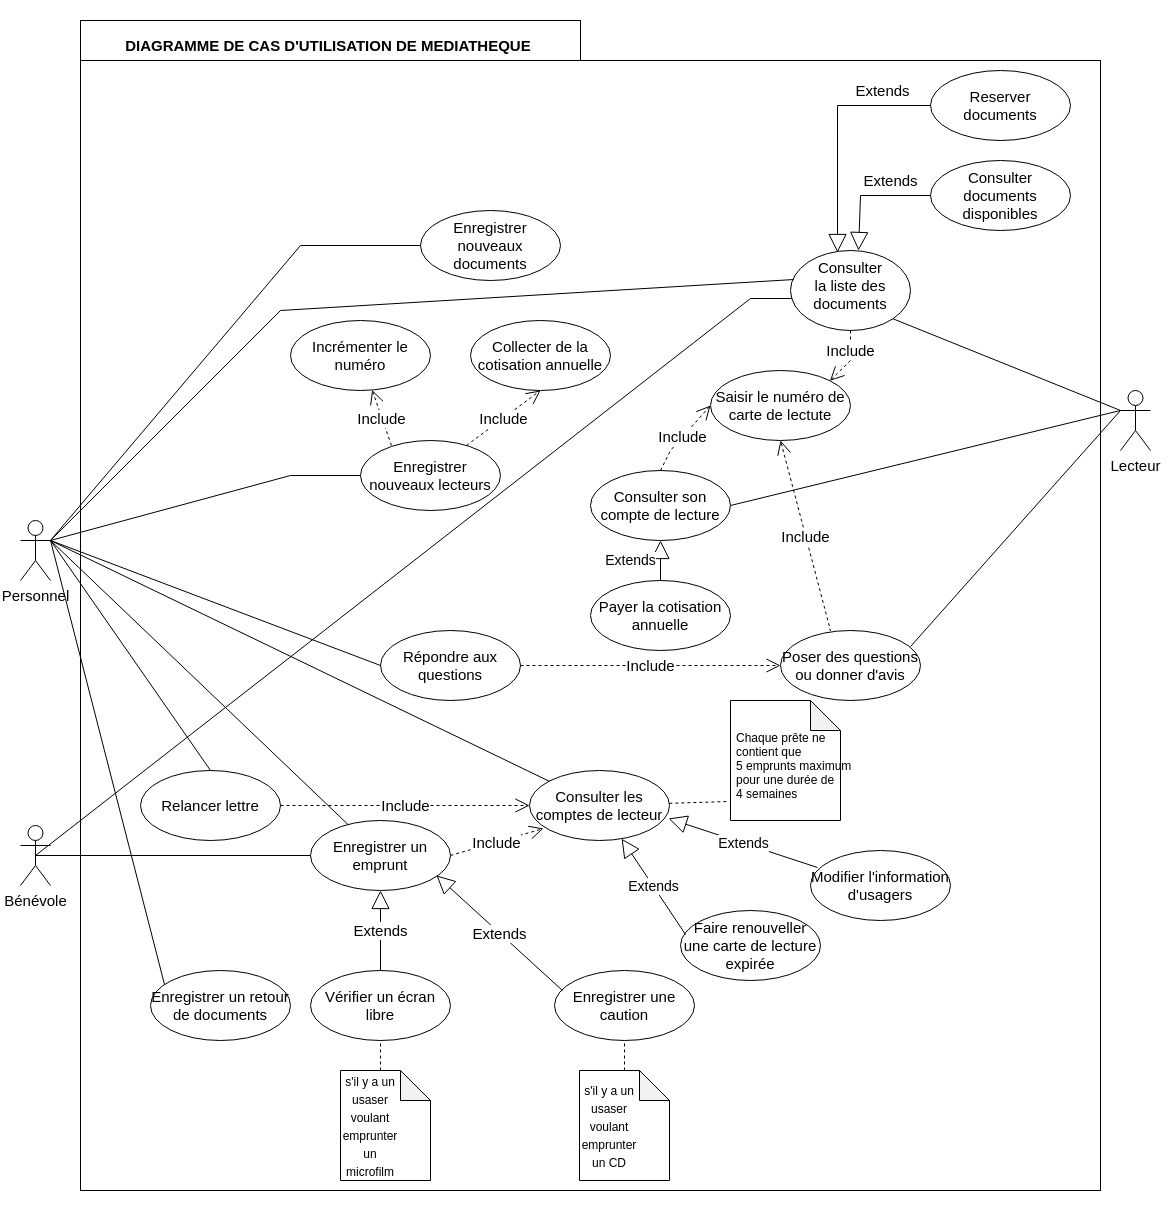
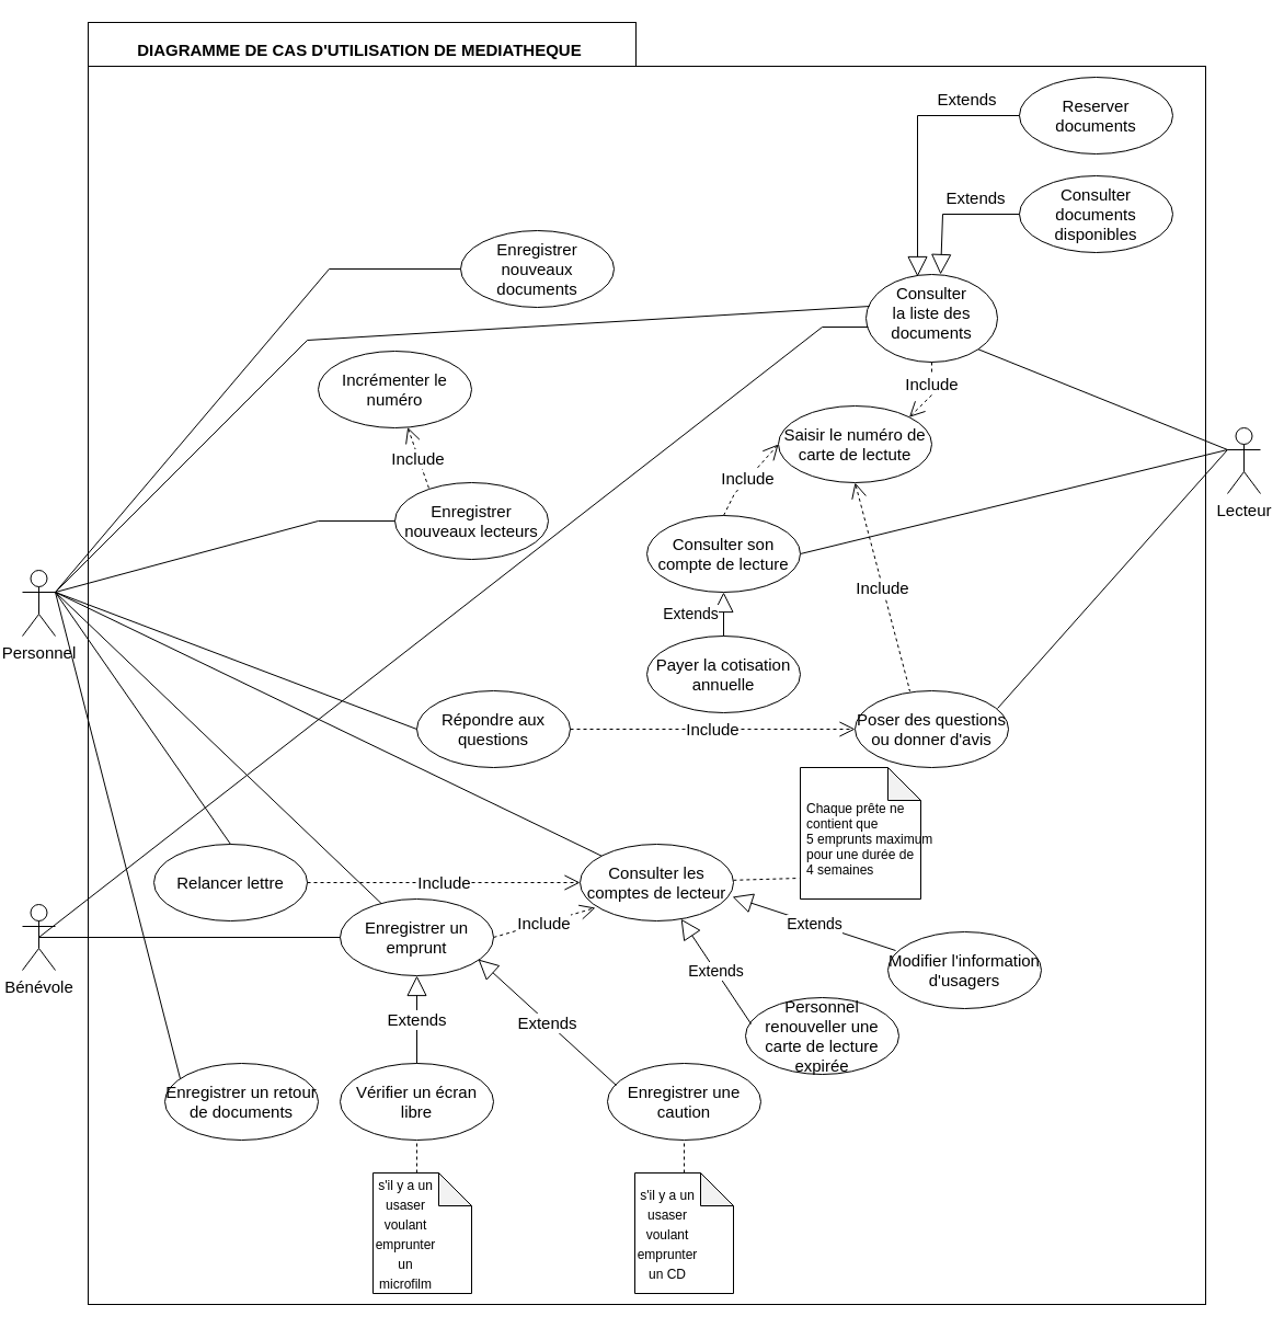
  <mxCell id="0" />
  <mxCell id="1" parent="0" />
  <mxCell id="2" value="" style="rounded=0;whiteSpace=wrap;html=1;fontSize=15;" parent="1" vertex="1"><mxGeometry x="80" y="20" width="500" height="50" as="geometry" /></mxCell>
  <mxCell id="3" value="" style="rounded=0;whiteSpace=wrap;html=1;fontSize=15;" parent="1" vertex="1"><mxGeometry x="80" width="1020" height="1130" as="geometry" y="60" /></mxCell>
  <mxCell id="4" value="&lt;font style=&quot;font-size: 15px&quot;&gt;Personnel&lt;/font&gt;" style="shape=umlActor;verticalLabelPosition=bottom;verticalAlign=top;html=1;outlineConnect=0;" parent="1" vertex="1"><mxGeometry x="20" y="520" width="30" height="60" as="geometry" /></mxCell>
  <mxCell id="5" value="&lt;font style=&quot;font-size: 15px&quot;&gt;Lecteur&lt;/font&gt;" style="shape=umlActor;verticalLabelPosition=bottom;verticalAlign=top;html=1;outlineConnect=0;" parent="1" vertex="1"><mxGeometry x="1120" y="390" width="30" height="60" as="geometry" /></mxCell>
  <mxCell id="6" value="" style="ellipse;whiteSpace=wrap;html=1;fontSize=15;" parent="1" vertex="1"><mxGeometry x="790" y="250" width="120" height="80" as="geometry" /></mxCell>
  <mxCell id="7" value="Consulter la liste des documents" style="text;html=1;strokeColor=none;fillColor=none;align=center;verticalAlign=middle;whiteSpace=wrap;rounded=0;fontSize=15;" parent="1" vertex="1"><mxGeometry x="820" y="270" width="60" height="30" as="geometry" /></mxCell>
  <mxCell id="8" value="" style="endArrow=none;html=1;rounded=0;fontSize=15;entryX=0;entryY=0.333;entryDx=0;entryDy=0;entryPerimeter=0;exitX=1;exitY=1;exitDx=0;exitDy=0;" parent="1" source="6" target="5" edge="1"><mxGeometry width="50" height="50" relative="1" as="geometry"><mxPoint x="900" y="320" as="sourcePoint" /><mxPoint x="760" y="460" as="targetPoint" /></mxGeometry></mxCell>
  <mxCell id="9" value="Consulter documents disponibles" style="ellipse;whiteSpace=wrap;html=1;fontSize=15;" parent="1" vertex="1"><mxGeometry x="930" y="160" width="140" height="70" as="geometry" /></mxCell>
  <mxCell id="10" value="Reserver documents" style="ellipse;whiteSpace=wrap;html=1;fontSize=15;" parent="1" vertex="1"><mxGeometry x="930" y="70" width="140" height="70" as="geometry" /></mxCell>
  <mxCell id="11" value="Extends" style="endArrow=block;endSize=16;endFill=0;html=1;rounded=0;fontSize=15;entryX=0.567;entryY=0;entryDx=0;entryDy=0;entryPerimeter=0;exitX=0;exitY=0.5;exitDx=0;exitDy=0;" parent="1" source="9" target="6" edge="1"><mxGeometry x="-0.355" y="-15" width="160" relative="1" as="geometry"><mxPoint x="940" y="210" as="sourcePoint" /><mxPoint x="814" y="490" as="targetPoint" /><Array as="points"><mxPoint x="860" y="195" /></Array><mxPoint as="offset" /></mxGeometry></mxCell>
  <mxCell id="12" value="Extends" style="endArrow=block;endSize=16;endFill=0;html=1;rounded=0;fontSize=15;entryX=0.392;entryY=0.025;entryDx=0;entryDy=0;entryPerimeter=0;exitX=0;exitY=0.5;exitDx=0;exitDy=0;" parent="1" source="10" target="6" edge="1"><mxGeometry x="-0.6" y="-15" width="160" relative="1" as="geometry"><mxPoint x="960" y="195" as="sourcePoint" /><mxPoint x="858.04" y="250" as="targetPoint" /><Array as="points"><mxPoint x="837" y="105" /></Array><mxPoint as="offset" /></mxGeometry></mxCell>
  <mxCell id="13" value="" style="endArrow=none;html=1;rounded=0;fontSize=15;startSize=16;endSize=6;entryX=0;entryY=0.333;entryDx=0;entryDy=0;entryPerimeter=0;exitX=1;exitY=0.5;exitDx=0;exitDy=0;" parent="1" source="15" target="5" edge="1"><mxGeometry width="50" height="50" relative="1" as="geometry"><mxPoint x="710" y="490" as="sourcePoint" /><mxPoint x="760" y="440" as="targetPoint" /></mxGeometry></mxCell>
  <mxCell id="14" value="Saisir le numéro de carte de lectute" style="ellipse;whiteSpace=wrap;html=1;fontSize=15;" parent="1" vertex="1"><mxGeometry x="710" y="370" width="140" height="70" as="geometry" /></mxCell>
  <mxCell id="15" value="Consulter son compte de lecture" style="ellipse;whiteSpace=wrap;html=1;fontSize=15;" parent="1" vertex="1"><mxGeometry x="590" y="470" width="140" height="70" as="geometry" /></mxCell>
  <mxCell id="16" value="Include" style="endArrow=open;endSize=12;dashed=1;html=1;rounded=0;fontSize=15;entryX=0;entryY=0.5;entryDx=0;entryDy=0;exitX=0.5;exitY=0;exitDx=0;exitDy=0;" parent="1" source="15" target="14" edge="1"><mxGeometry width="160" relative="1" as="geometry"><mxPoint x="650" y="450" as="sourcePoint" /><mxPoint x="810" y="450" as="targetPoint" /><Array as="points"><mxPoint x="670" y="450" /></Array></mxGeometry></mxCell>
  <mxCell id="17" value="Include" style="endArrow=open;endSize=12;dashed=1;html=1;rounded=0;fontSize=15;entryX=1;entryY=0;entryDx=0;entryDy=0;exitX=0.5;exitY=1;exitDx=0;exitDy=0;" parent="1" source="6" target="14" edge="1"><mxGeometry x="-0.32" width="160" relative="1" as="geometry"><mxPoint x="835.801" y="512.158" as="sourcePoint" /><mxPoint x="790" y="450" as="targetPoint" /><Array as="points"><mxPoint x="850" y="360" /></Array><mxPoint as="offset" /></mxGeometry></mxCell>
  <mxCell id="18" value="Poser des questions ou donner d'avis" style="ellipse;whiteSpace=wrap;html=1;fontSize=15;" parent="1" vertex="1"><mxGeometry x="780" y="630" width="140" height="70" as="geometry" /></mxCell>
  <mxCell id="19" value="" style="endArrow=none;html=1;rounded=0;fontSize=15;startSize=16;endSize=6;exitX=0.929;exitY=0.229;exitDx=0;exitDy=0;exitPerimeter=0;entryX=0;entryY=0.333;entryDx=0;entryDy=0;entryPerimeter=0;" parent="1" source="18" target="5" edge="1"><mxGeometry width="50" height="50" relative="1" as="geometry"><mxPoint x="710" y="470" as="sourcePoint" /><mxPoint x="1010" y="550" as="targetPoint" /></mxGeometry></mxCell>
  <mxCell id="20" value="Include" style="endArrow=open;endSize=12;dashed=1;html=1;rounded=0;fontSize=15;entryX=0.5;entryY=1;entryDx=0;entryDy=0;exitX=0.35;exitY=-0.014;exitDx=0;exitDy=0;exitPerimeter=0;" parent="1" source="18" target="14" edge="1"><mxGeometry width="160" relative="1" as="geometry"><mxPoint x="820" y="535" as="sourcePoint" /><mxPoint x="790" y="450" as="targetPoint" /><Array as="points"><mxPoint x="830" y="630" /></Array></mxGeometry></mxCell>
  <mxCell id="21" value="Enregistrer nouveaux documents" style="ellipse;whiteSpace=wrap;html=1;fontSize=15;" parent="1" vertex="1"><mxGeometry x="420" y="210" width="140" height="70" as="geometry" /></mxCell>
  <mxCell id="22" value="" style="endArrow=none;html=1;rounded=0;fontSize=15;startSize=16;endSize=6;exitX=1;exitY=0.333;exitDx=0;exitDy=0;exitPerimeter=0;entryX=0;entryY=0.5;entryDx=0;entryDy=0;" parent="1" source="4" target="21" edge="1"><mxGeometry width="50" height="50" relative="1" as="geometry"><mxPoint x="530" y="500" as="sourcePoint" /><mxPoint x="580" y="450" as="targetPoint" /><Array as="points"><mxPoint x="300" y="245" /></Array></mxGeometry></mxCell>
  <mxCell id="23" value="Enregistrer nouveaux lecteurs" style="ellipse;whiteSpace=wrap;html=1;fontSize=15;" parent="1" vertex="1"><mxGeometry x="360" y="440" width="140" height="70" as="geometry" /></mxCell>
  <mxCell id="24" value="Incrémenter le numéro" style="ellipse;whiteSpace=wrap;html=1;fontSize=15;" parent="1" vertex="1"><mxGeometry x="290" y="320" width="140" height="70" as="geometry" /></mxCell>
- <mxCell id="25" value="Collecter de la cotisation annuelle" style="ellipse;whiteSpace=wrap;html=1;fontSize=15;" parent="1" vertex="1"><mxGeometry x="470" y="320" width="140" height="70" as="geometry" /></mxCell>
  <mxCell id="26" value="Include" style="endArrow=open;endSize=12;dashed=1;html=1;rounded=0;fontSize=15;exitX=0.221;exitY=0.071;exitDx=0;exitDy=0;exitPerimeter=0;" parent="1" source="23" target="24" edge="1"><mxGeometry width="160" relative="1" as="geometry"><mxPoint x="400" y="260" as="sourcePoint" /><mxPoint x="365.06" y="200" as="targetPoint" /></mxGeometry></mxCell>
- <mxCell id="27" value="Include" style="endArrow=open;endSize=12;dashed=1;html=1;rounded=0;fontSize=15;entryX=0.5;entryY=1;entryDx=0;entryDy=0;exitX=0.757;exitY=0.071;exitDx=0;exitDy=0;exitPerimeter=0;" parent="1" source="23" target="25" edge="1"><mxGeometry width="160" relative="1" as="geometry"><mxPoint x="420.94" y="454.97" as="sourcePoint" /><mxPoint x="355.02" y="403.99" as="targetPoint" /></mxGeometry></mxCell>
  <mxCell id="28" value="" style="endArrow=none;html=1;rounded=0;fontSize=15;startSize=16;endSize=6;exitX=1;exitY=0.333;exitDx=0;exitDy=0;exitPerimeter=0;entryX=0;entryY=0.5;entryDx=0;entryDy=0;" parent="1" source="4" target="23" edge="1"><mxGeometry width="50" height="50" relative="1" as="geometry"><mxPoint x="530" y="470" as="sourcePoint" /><mxPoint x="580" y="420" as="targetPoint" /><Array as="points"><mxPoint x="290" y="475" /></Array></mxGeometry></mxCell>
  <mxCell id="29" value="" style="endArrow=none;html=1;rounded=0;fontSize=15;startSize=16;endSize=6;exitX=1;exitY=0.333;exitDx=0;exitDy=0;exitPerimeter=0;entryX=0.025;entryY=0.363;entryDx=0;entryDy=0;entryPerimeter=0;" parent="1" source="4" target="6" edge="1"><mxGeometry width="50" height="50" relative="1" as="geometry"><mxPoint x="530" y="420" as="sourcePoint" /><mxPoint x="580" y="370" as="targetPoint" /><Array as="points"><mxPoint x="280" y="310" /></Array></mxGeometry></mxCell>
  <mxCell id="30" value="Répondre aux questions" style="ellipse;whiteSpace=wrap;html=1;fontSize=15;" parent="1" vertex="1"><mxGeometry x="380" y="630" width="140" height="70" as="geometry" /></mxCell>
  <mxCell id="31" value="" style="endArrow=none;html=1;rounded=0;fontSize=15;startSize=16;endSize=6;exitX=1;exitY=0.333;exitDx=0;exitDy=0;exitPerimeter=0;entryX=0;entryY=0.5;entryDx=0;entryDy=0;" parent="1" source="4" target="30" edge="1"><mxGeometry width="50" height="50" relative="1" as="geometry"><mxPoint x="530" y="470" as="sourcePoint" /><mxPoint x="580" y="420" as="targetPoint" /></mxGeometry></mxCell>
  <mxCell id="32" value="Include" style="endArrow=open;endSize=12;dashed=1;html=1;rounded=0;fontSize=15;exitX=1;exitY=0.5;exitDx=0;exitDy=0;entryX=0;entryY=0.5;entryDx=0;entryDy=0;" parent="1" source="30" target="18" edge="1"><mxGeometry width="160" relative="1" as="geometry"><mxPoint x="470" y="440" as="sourcePoint" /><mxPoint x="730" y="665" as="targetPoint" /></mxGeometry></mxCell>
  <mxCell id="33" value="Enregistrer un emprunt" style="ellipse;whiteSpace=wrap;html=1;fontSize=15;" parent="1" vertex="1"><mxGeometry x="310" y="820" width="140" height="70" as="geometry" /></mxCell>
  <mxCell id="34" value="" style="endArrow=none;html=1;rounded=0;fontSize=15;startSize=16;endSize=6;exitX=1;exitY=0.333;exitDx=0;exitDy=0;exitPerimeter=0;" parent="1" source="4" target="33" edge="1"><mxGeometry width="50" height="50" relative="1" as="geometry"><mxPoint x="530" y="570" as="sourcePoint" /><mxPoint x="580" y="520" as="targetPoint" /></mxGeometry></mxCell>
  <mxCell id="35" value="Vérifier un écran libre" style="ellipse;whiteSpace=wrap;html=1;fontSize=15;" parent="1" vertex="1"><mxGeometry x="310" y="970" width="140" height="70" as="geometry" /></mxCell>
  <mxCell id="36" value="Extends" style="endArrow=block;endSize=16;endFill=0;html=1;rounded=0;fontSize=15;exitX=0.5;exitY=0;exitDx=0;exitDy=0;entryX=0.5;entryY=1;entryDx=0;entryDy=0;" parent="1" source="35" target="33" edge="1"><mxGeometry width="160" relative="1" as="geometry"><mxPoint x="390" y="760" as="sourcePoint" /><mxPoint x="550" y="760" as="targetPoint" /></mxGeometry></mxCell>
  <mxCell id="37" value="" style="shape=note;whiteSpace=wrap;html=1;backgroundOutline=1;darkOpacity=0.05;fontSize=15;" parent="1" vertex="1"><mxGeometry x="340" y="1070" width="90" height="110" as="geometry" /></mxCell>
  <mxCell id="38" value="&lt;font style=&quot;font-size: 12px ; line-height: 1&quot;&gt;s'il y a un usaser voulant emprunter un microfilm&lt;/font&gt;" style="text;html=1;strokeColor=none;fillColor=none;align=center;verticalAlign=middle;whiteSpace=wrap;rounded=0;fontSize=15;" parent="1" vertex="1"><mxGeometry x="350" y="1120" width="40" height="10" as="geometry" /></mxCell>
  <mxCell id="39" value="" style="endArrow=none;dashed=1;html=1;rounded=0;fontSize=12;startSize=16;endSize=6;exitX=0.444;exitY=0;exitDx=0;exitDy=0;exitPerimeter=0;entryX=0.5;entryY=1;entryDx=0;entryDy=0;" parent="1" source="37" target="35" edge="1"><mxGeometry width="50" height="50" relative="1" as="geometry"><mxPoint x="470" y="940" as="sourcePoint" /><mxPoint x="380" y="940" as="targetPoint" /></mxGeometry></mxCell>
  <mxCell id="40" value="Enregistrer une caution" style="ellipse;whiteSpace=wrap;html=1;fontSize=15;" parent="1" vertex="1"><mxGeometry x="554" y="970" width="140" height="70" as="geometry" /></mxCell>
  <mxCell id="41" value="Extends" style="endArrow=block;endSize=16;endFill=0;html=1;rounded=0;fontSize=15;exitX=0.057;exitY=0.286;exitDx=0;exitDy=0;entryX=0.9;entryY=0.786;entryDx=0;entryDy=0;entryPerimeter=0;exitPerimeter=0;" parent="1" source="40" target="33" edge="1"><mxGeometry width="160" relative="1" as="geometry"><mxPoint x="390" y="980" as="sourcePoint" /><mxPoint x="390" y="900" as="targetPoint" /></mxGeometry></mxCell>
  <mxCell id="42" value="" style="shape=note;whiteSpace=wrap;html=1;backgroundOutline=1;darkOpacity=0.05;fontSize=15;" parent="1" vertex="1"><mxGeometry x="579" y="1070" width="90" height="110" as="geometry" /></mxCell>
  <mxCell id="43" value="&lt;font style=&quot;font-size: 12px ; line-height: 1&quot;&gt;s'il y a un usaser voulant emprunter un CD&lt;/font&gt;" style="text;html=1;strokeColor=none;fillColor=none;align=center;verticalAlign=middle;whiteSpace=wrap;rounded=0;fontSize=15;" parent="1" vertex="1"><mxGeometry x="589" y="1120" width="40" height="10" as="geometry" /></mxCell>
  <mxCell id="44" value="" style="endArrow=none;dashed=1;html=1;rounded=0;fontSize=12;startSize=16;endSize=6;entryX=0.5;entryY=1;entryDx=0;entryDy=0;" parent="1" source="42" target="40" edge="1"><mxGeometry width="50" height="50" relative="1" as="geometry"><mxPoint x="389.96" y="1080" as="sourcePoint" /><mxPoint x="390" y="1050" as="targetPoint" /></mxGeometry></mxCell>
  <mxCell id="45" value="Include" style="endArrow=open;endSize=12;dashed=1;html=1;rounded=0;fontSize=15;exitX=1;exitY=0.5;exitDx=0;exitDy=0;entryX=0.1;entryY=0.829;entryDx=0;entryDy=0;entryPerimeter=0;" parent="1" source="33" target="60" edge="1"><mxGeometry width="160" relative="1" as="geometry"><mxPoint x="470" y="960" as="sourcePoint" /><mxPoint x="554" y="745" as="targetPoint" /></mxGeometry></mxCell>
  <mxCell id="46" value="&lt;font style=&quot;font-size: 15px&quot;&gt;Bénévole&lt;/font&gt;" style="shape=umlActor;verticalLabelPosition=bottom;verticalAlign=top;html=1;outlineConnect=0;" parent="1" vertex="1"><mxGeometry x="20" y="825" width="30" height="60" as="geometry" /></mxCell>
  <mxCell id="47" value="" style="endArrow=none;html=1;rounded=0;fontSize=15;startSize=16;endSize=6;exitX=0.5;exitY=0.5;exitDx=0;exitDy=0;exitPerimeter=0;entryX=0;entryY=0.5;entryDx=0;entryDy=0;" parent="1" source="46" target="33" edge="1"><mxGeometry width="50" height="50" relative="1" as="geometry"><mxPoint x="530" y="820" as="sourcePoint" /><mxPoint x="580" y="770" as="targetPoint" /></mxGeometry></mxCell>
  <mxCell id="48" value="" style="endArrow=none;html=1;rounded=0;fontSize=15;startSize=16;endSize=6;exitX=0.5;exitY=0.5;exitDx=0;exitDy=0;exitPerimeter=0;entryX=0.017;entryY=0.6;entryDx=0;entryDy=0;entryPerimeter=0;" parent="1" source="46" target="6" edge="1"><mxGeometry width="50" height="50" relative="1" as="geometry"><mxPoint x="530" y="610" as="sourcePoint" /><mxPoint x="580" y="560" as="targetPoint" /><Array as="points"><mxPoint x="750" y="298" /></Array></mxGeometry></mxCell>
  <mxCell id="49" value="Relancer lettre" style="ellipse;whiteSpace=wrap;html=1;fontSize=15;" parent="1" vertex="1"><mxGeometry y="770" width="140" height="70" as="geometry" x="140" /></mxCell>
  <mxCell id="50" value="" style="endArrow=none;html=1;rounded=0;fontSize=15;startSize=16;endSize=6;exitX=0.5;exitY=0;exitDx=0;exitDy=0;entryX=1;entryY=0.333;entryDx=0;entryDy=0;entryPerimeter=0;" parent="1" source="49" target="4" edge="1"><mxGeometry width="50" height="50" relative="1" as="geometry"><mxPoint x="530" y="820" as="sourcePoint" /><mxPoint x="580" y="770" as="targetPoint" /></mxGeometry></mxCell>
  <mxCell id="51" value="Include" style="endArrow=open;endSize=12;dashed=1;html=1;rounded=0;fontSize=15;exitX=1;exitY=0.5;exitDx=0;exitDy=0;entryX=0;entryY=0.5;entryDx=0;entryDy=0;" parent="1" source="49" target="60" edge="1"><mxGeometry width="160" relative="1" as="geometry"><mxPoint x="470" y="800" as="sourcePoint" /><mxPoint x="560.02" y="728.97" as="targetPoint" /></mxGeometry></mxCell>
  <mxCell id="52" value="Enregistrer un retour de documents" style="ellipse;whiteSpace=wrap;html=1;fontSize=15;" parent="1" vertex="1"><mxGeometry x="150" y="970" width="140" height="70" as="geometry" /></mxCell>
  <mxCell id="53" value="" style="shape=note;whiteSpace=wrap;html=1;backgroundOutline=1;darkOpacity=0.05;fontSize=15;" parent="1" vertex="1"><mxGeometry x="730" y="700" width="110" height="120" as="geometry" /></mxCell>
  <mxCell id="54" value="Chaque prête ne &#10;contient que &#10;5 emprunts maximum&#10;pour une durée de&#10;4 semaines" style="text;strokeColor=none;fillColor=none;align=left;verticalAlign=middle;spacingLeft=4;spacingRight=4;overflow=hidden;points=[[0,0.5],[1,0.5]];portConstraint=eastwest;rotatable=0;fontSize=12;" parent="1" vertex="1"><mxGeometry x="730" y="720" width="130" height="90" as="geometry" /></mxCell>
  <mxCell id="55" value="" style="endArrow=none;dashed=1;html=1;rounded=0;fontSize=12;startSize=16;endSize=6;entryX=-0.008;entryY=0.9;entryDx=0;entryDy=0;entryPerimeter=0;" parent="1" source="60" target="54" edge="1"><mxGeometry width="50" height="50" relative="1" as="geometry"><mxPoint x="694" y="745" as="sourcePoint" /><mxPoint x="580" y="720" as="targetPoint" /></mxGeometry></mxCell>
  <mxCell id="56" value="" style="endArrow=none;html=1;rounded=0;fontSize=12;startSize=16;endSize=6;entryX=1;entryY=0.333;entryDx=0;entryDy=0;entryPerimeter=0;exitX=0.1;exitY=0.2;exitDx=0;exitDy=0;exitPerimeter=0;" parent="1" source="52" target="4" edge="1"><mxGeometry width="50" height="50" relative="1" as="geometry"><mxPoint x="530" y="700" as="sourcePoint" /><mxPoint x="580" y="650" as="targetPoint" /></mxGeometry></mxCell>
  <mxCell id="57" value="&lt;font style=&quot;font-size: 15px&quot;&gt;Modifier l'information d'usagers&lt;/font&gt;" style="ellipse;whiteSpace=wrap;html=1;fontSize=12;" parent="1" vertex="1"><mxGeometry x="810" y="850" width="140" height="70" as="geometry" /></mxCell>
- <mxCell id="58" value="Faire renouveller une carte de lecture expirée" style="ellipse;whiteSpace=wrap;html=1;fontSize=15;" parent="1" vertex="1"><mxGeometry x="680" y="910" width="140" height="70" as="geometry" /></mxCell>
+ <mxCell id="58" value="Personnel renouveller une carte de lecture expirée" style="ellipse;whiteSpace=wrap;html=1;fontSize=15;" parent="1" vertex="1"><mxGeometry x="680" y="910" width="140" height="70" as="geometry" /></mxCell>
  <mxCell id="59" value="&lt;b&gt;DIAGRAMME DE CAS D'UTILISATION DE MEDIATHEQUE&amp;nbsp;&lt;/b&gt;" style="text;html=1;strokeColor=none;fillColor=none;align=center;verticalAlign=middle;whiteSpace=wrap;rounded=0;fontSize=15;" parent="1" vertex="1"><mxGeometry x="80" y="30" width="500" height="30" as="geometry" /></mxCell>
  <mxCell id="60" value="Consulter les comptes de lecteur" style="ellipse;whiteSpace=wrap;html=1;fontSize=15;" vertex="1" parent="1"><mxGeometry x="529" y="770" width="140" height="70" as="geometry" /></mxCell>
  <mxCell id="61" value="" style="endArrow=none;html=1;rounded=0;fontSize=14;exitX=1;exitY=0.333;exitDx=0;exitDy=0;exitPerimeter=0;" edge="1" parent="1" source="4" target="60"><mxGeometry width="50" height="50" relative="1" as="geometry"><mxPoint x="410" y="600" as="sourcePoint" /><mxPoint x="460" y="550" as="targetPoint" /></mxGeometry></mxCell>
  <mxCell id="62" value="Payer la cotisation annuelle" style="ellipse;whiteSpace=wrap;html=1;fontSize=15;" vertex="1" parent="1"><mxGeometry x="590" y="580" width="140" height="70" as="geometry" /></mxCell>
  <mxCell id="63" value="Extends" style="endArrow=block;endSize=16;endFill=0;html=1;rounded=0;fontSize=14;exitX=0.5;exitY=0;exitDx=0;exitDy=0;entryX=0.5;entryY=1;entryDx=0;entryDy=0;" edge="1" parent="1" source="62" target="15"><mxGeometry y="30" width="160" relative="1" as="geometry"><mxPoint x="360" y="470" as="sourcePoint" /><mxPoint x="520" y="470" as="targetPoint" /><mxPoint as="offset" /></mxGeometry></mxCell>
  <mxCell id="64" value="Extends" style="endArrow=block;endSize=16;endFill=0;html=1;rounded=0;fontSize=14;exitX=0.036;exitY=0.343;exitDx=0;exitDy=0;exitPerimeter=0;" edge="1" parent="1" source="58" target="60"><mxGeometry width="160" relative="1" as="geometry"><mxPoint x="360" y="860" as="sourcePoint" /><mxPoint x="520" y="860" as="targetPoint" /></mxGeometry></mxCell>
  <mxCell id="65" value="Extends" style="endArrow=block;endSize=16;endFill=0;html=1;rounded=0;fontSize=14;exitX=0.05;exitY=0.243;exitDx=0;exitDy=0;exitPerimeter=0;entryX=0.993;entryY=0.686;entryDx=0;entryDy=0;entryPerimeter=0;" edge="1" parent="1" source="57" target="60"><mxGeometry width="160" relative="1" as="geometry"><mxPoint x="360" y="650" as="sourcePoint" /><mxPoint x="520" y="650" as="targetPoint" /></mxGeometry></mxCell>
